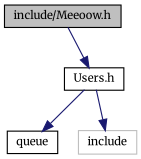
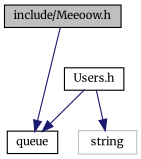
  digraph {
    fontname=Merriweather
    node [color=black fillcolor=white fontname=Merriweather fontsize=10 shape=record style=filled]
    edge [color=midnightblue fontname=Merriweather fontsize=10 labelfontname=Helvetica labelfontsize=10 style=solid]
    n1 [fillcolor=grey75 fontcolor=black height=0.2 label="include/Meeoow.h" width=0.4]
    n2 [height=0.2 label="Users.h" width=0.4]
    n3 [height=0.2 label=queue width=0.4]
-   n4 [color=grey75 height=0.2 label=include width=0.4]
-   n1 -> n2
+   n4 [color=grey75 height=0.2 label=string width=0.4]
+   n1 -> n3
    n2 -> n3
    n2 -> n4
  }
